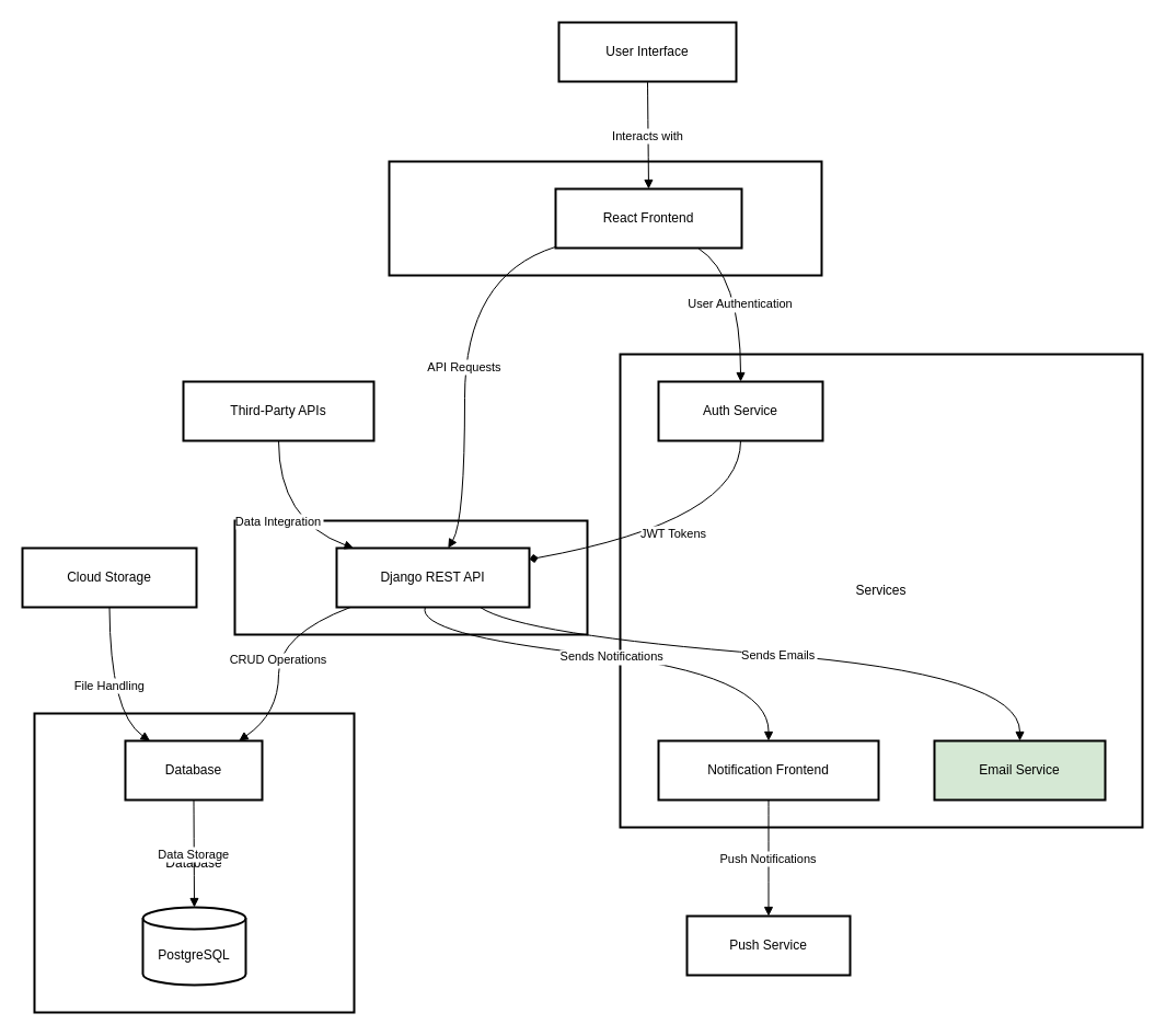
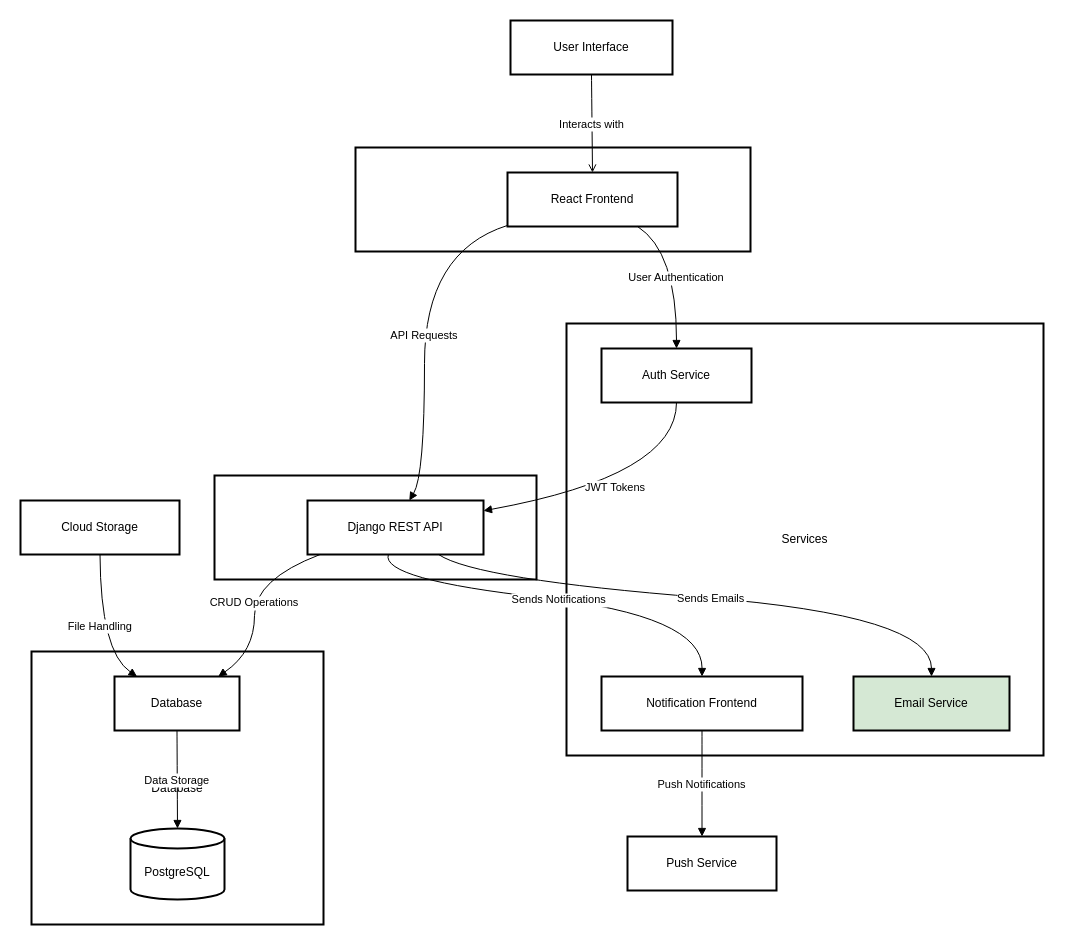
  <mxCell id="0" />
  <mxCell id="1" parent="0" />
  <mxCell id="2" value="Frontend" style="whiteSpace=wrap;strokeWidth=2;" vertex="1" parent="1"><mxGeometry x="355" y="147" width="395" height="104" as="geometry" /></mxCell>
  <mxCell id="3" value="Backend" style="whiteSpace=wrap;strokeWidth=2;" vertex="1" parent="1"><mxGeometry x="214" y="475" width="322" height="104" as="geometry" /></mxCell>
  <mxCell id="4" value="Database" style="whiteSpace=wrap;strokeWidth=2;" vertex="1" parent="1"><mxGeometry x="31" y="651" width="292" height="273" as="geometry" /></mxCell>
  <mxCell id="5" value="Services" style="whiteSpace=wrap;strokeWidth=2;" vertex="1" parent="1"><mxGeometry x="566" y="323" width="477" height="432" as="geometry" /></mxCell>
  <mxCell id="6" value="User Interface" style="whiteSpace=wrap;strokeWidth=2;" vertex="1" parent="1"><mxGeometry x="510" y="20" width="162" height="54" as="geometry" /></mxCell>
  <mxCell id="7" value="React Frontend" style="whiteSpace=wrap;strokeWidth=2;" vertex="1" parent="1"><mxGeometry x="507" y="172" width="170" height="54" as="geometry" /></mxCell>
  <mxCell id="8" value="Django REST API" style="whiteSpace=wrap;strokeWidth=2;" vertex="1" parent="1"><mxGeometry x="307" y="500" width="176" height="54" as="geometry" /></mxCell>
  <mxCell id="9" value="Database" style="whiteSpace=wrap;strokeWidth=2;" vertex="1" parent="1"><mxGeometry x="114" y="676" width="125" height="54" as="geometry" /></mxCell>
  <mxCell id="10" value="PostgreSQL" style="shape=cylinder3;boundedLbl=1;backgroundOutline=1;size=10;strokeWidth=2;whiteSpace=wrap;" vertex="1" parent="1"><mxGeometry x="130" y="828" width="94" height="71" as="geometry" /></mxCell>
  <mxCell id="11" value="Auth Service" style="whiteSpace=wrap;strokeWidth=2;" vertex="1" parent="1"><mxGeometry x="601" y="348" width="150" height="54" as="geometry" /></mxCell>
  <mxCell id="12" value="Notification Frontend" style="whiteSpace=wrap;strokeWidth=2;" vertex="1" parent="1"><mxGeometry x="601" y="676" width="201" height="54" as="geometry" /></mxCell>
  <mxCell id="13" value="Push Service" style="whiteSpace=wrap;strokeWidth=2;" vertex="1" parent="1"><mxGeometry x="627" y="836" width="149" height="54" as="geometry" /></mxCell>
- <mxCell id="14" value="Third-Party APIs" style="whiteSpace=wrap;strokeWidth=2;" vertex="1" parent="1"><mxGeometry x="167" y="348" width="174" height="54" as="geometry" /></mxCell>
  <mxCell id="15" value="Cloud Storage" style="whiteSpace=wrap;strokeWidth=2;" vertex="1" parent="1"><mxGeometry x="20" y="500" width="159" height="54" as="geometry" /></mxCell>
  <mxCell id="16" value="Email Service" style="whiteSpace=wrap;strokeWidth=2;fillColor=#d5e8d4;" vertex="1" parent="1"><mxGeometry x="853" y="676" width="156" height="54" as="geometry" /></mxCell>
- <mxCell id="17" value="Interacts with" style="curved=1;startArrow=none;endArrow=block;exitX=0.5;exitY=1;entryX=0.5;entryY=-0.01;" edge="1" parent="1" source="6" target="7"><mxGeometry relative="1" as="geometry"><Array as="points" /></mxGeometry></mxCell>
+ <mxCell id="17" value="Interacts with" style="curved=1;startArrow=none;endArrow=open;exitX=0.5;exitY=1;entryX=0.5;entryY=-0.01;" edge="1" parent="1" source="6" target="7"><mxGeometry relative="1" as="geometry"><Array as="points" /></mxGeometry></mxCell>
  <mxCell id="18" value="API Requests" style="curved=1;startArrow=none;endArrow=block;exitX=0;exitY=0.98;entryX=0.58;entryY=-0.01;" edge="1" parent="1" source="7" target="8"><mxGeometry relative="1" as="geometry"><Array as="points"><mxPoint x="424" y="251" /><mxPoint x="424" y="475" /></Array></mxGeometry></mxCell>
  <mxCell id="19" value="CRUD Operations" style="curved=1;startArrow=none;endArrow=block;exitX=0.08;exitY=0.99;entryX=0.83;entryY=0;" edge="1" parent="1" source="8" target="9"><mxGeometry relative="1" as="geometry"><Array as="points"><mxPoint x="254" y="579" /><mxPoint x="254" y="651" /></Array></mxGeometry></mxCell>
  <mxCell id="20" value="Data Storage" style="curved=1;startArrow=none;endArrow=block;exitX=0.5;exitY=1;entryX=0.5;entryY=-0.01;" edge="1" parent="1" source="9" target="10"><mxGeometry relative="1" as="geometry"><Array as="points" /></mxGeometry></mxCell>
  <mxCell id="21" value="User Authentication" style="curved=1;startArrow=none;endArrow=block;exitX=0.76;exitY=0.99;entryX=0.5;entryY=0;" edge="1" parent="1" source="7" target="11"><mxGeometry relative="1" as="geometry"><Array as="points"><mxPoint x="676" y="251" /></Array></mxGeometry></mxCell>
- <mxCell id="22" value="JWT Tokens" style="curved=1;startArrow=none;endArrow=diamond;exitX=0.5;exitY=1;entryX=1;entryY=0.19;" edge="1" parent="1" source="11" target="8"><mxGeometry relative="1" as="geometry"><Array as="points"><mxPoint x="676" y="475" /></Array></mxGeometry></mxCell>
+ <mxCell id="22" value="JWT Tokens" style="curved=1;startArrow=none;endArrow=block;exitX=0.5;exitY=1;entryX=1;entryY=0.19;" edge="1" parent="1" source="11" target="8"><mxGeometry relative="1" as="geometry"><Array as="points"><mxPoint x="676" y="475" /></Array></mxGeometry></mxCell>
  <mxCell id="23" value="Sends Notifications" style="curved=1;startArrow=none;endArrow=block;exitX=0.46;exitY=0.99;entryX=0.5;entryY=0;" edge="1" parent="1" source="8" target="12"><mxGeometry relative="1" as="geometry"><Array as="points"><mxPoint x="380" y="579" /><mxPoint x="702" y="615" /></Array></mxGeometry></mxCell>
  <mxCell id="24" value="Push Notifications" style="curved=1;startArrow=none;endArrow=block;exitX=0.5;exitY=1;entryX=0.5;entryY=0;" edge="1" parent="1" source="12" target="13"><mxGeometry relative="1" as="geometry"><Array as="points" /></mxGeometry></mxCell>
- <mxCell id="25" value="Data Integration" style="curved=1;startArrow=none;endArrow=block;exitX=0.5;exitY=1;entryX=0.08;entryY=-0.01;" edge="1" parent="1" source="14" target="8"><mxGeometry relative="1" as="geometry"><Array as="points"><mxPoint x="254" y="475" /></Array></mxGeometry></mxCell>
  <mxCell id="26" value="File Handling" style="curved=1;startArrow=none;endArrow=block;exitX=0.5;exitY=0.99;entryX=0.18;entryY=0;" edge="1" parent="1" source="15" target="9"><mxGeometry relative="1" as="geometry"><Array as="points"><mxPoint x="100" y="651" /></Array></mxGeometry></mxCell>
  <mxCell id="27" value="Sends Emails" style="curved=1;startArrow=none;endArrow=block;exitX=0.74;exitY=0.99;entryX=0.5;entryY=0;" edge="1" parent="1" source="8" target="16"><mxGeometry relative="1" as="geometry"><Array as="points"><mxPoint x="475" y="579" /><mxPoint x="931" y="615" /></Array></mxGeometry></mxCell>
